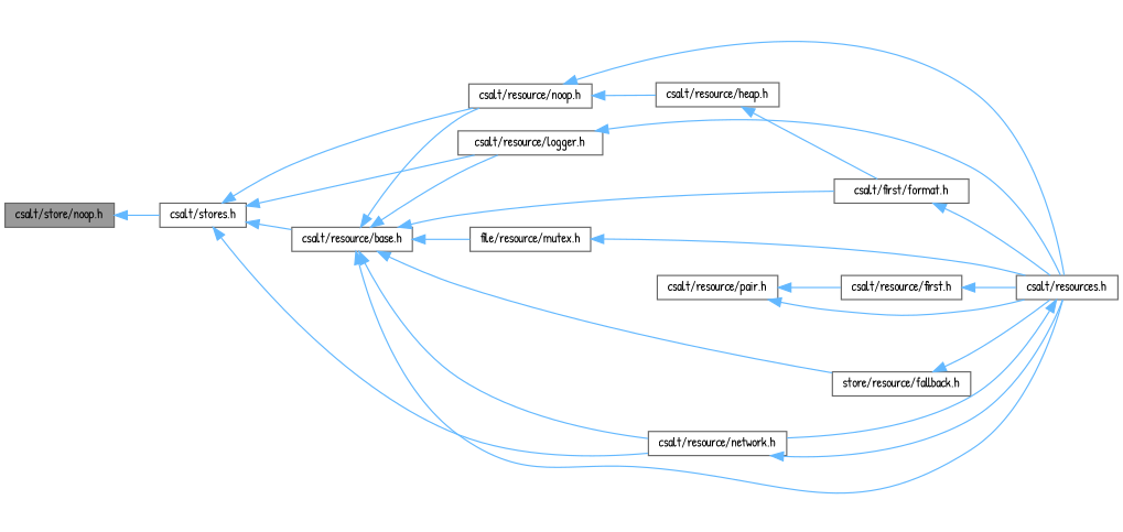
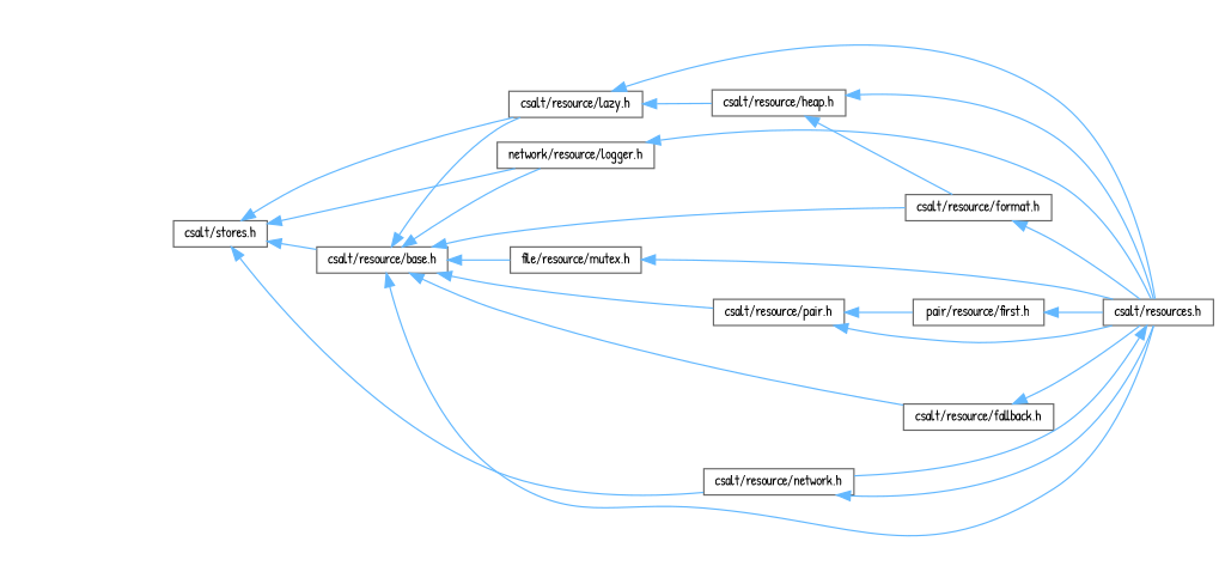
  digraph {
    fontname="Patrick Hand"
    rankdir=LR
    node [color=grey40 fillcolor=white fontname="Patrick Hand" fontsize=10 shape=box style=filled]
    edge [color=steelblue1 dir=back fontname="Patrick Hand" fontsize=10 labelfontname=Helvetica labelfontsize=10 style=solid]
-   n1 [color=gray40 fillcolor=grey60 fontcolor=black height=0.2 label="csalt/store/noop.h" width=0.4]
    n2 [height=0.2 label="csalt/stores.h" width=0.4]
    n3 [height=0.2 label="csalt/resource/base.h" width=0.4]
    n4 [height=0.2 label="csalt/resource/network.h" width=0.4]
-   n5 [height=0.2 label="csalt/resource/noop.h" width=0.4]
-   n6 [height=0.2 label="csalt/resource/logger.h" width=0.4]
-   n7 [height=0.2 label="store/resource/fallback.h" width=0.4]
+   n5 [height=0.2 label="csalt/resource/lazy.h" width=0.4]
+   n6 [height=0.2 label="network/resource/logger.h" width=0.4]
+   n7 [height=0.2 label="csalt/resource/fallback.h" width=0.4]
    n8 [height=0.2 label="csalt/resources.h" width=0.4]
-   n9 [height=0.2 label="csalt/first/format.h" width=0.4]
+   n9 [height=0.2 label="csalt/resource/format.h" width=0.4]
    n10 [height=0.2 label="file/resource/mutex.h" width=0.4]
    n11 [height=0.2 label="csalt/resource/pair.h" width=0.4]
    n12 [height=0.2 label="csalt/resource/heap.h" width=0.4]
-   n13 [height=0.2 label="csalt/resource/first.h" width=0.4]
-   n1 -> n2
+   n13 [height=0.2 label="pair/resource/first.h" width=0.4]
    n2 -> n3
    n2 -> n4
    n2 -> n5
    n2 -> n6
    n3 -> n5
    n3 -> n6
    n3 -> n7
    n3 -> n8
    n3 -> n9
    n3 -> n10
-   n3 -> n4
+   n3 -> n11
    n4 -> n8
    n5 -> n8
    n5 -> n12
    n6 -> n8
    n7 -> n8
    n8 -> n4
    n9 -> n8
    n10 -> n8
    n11 -> n8
    n11 -> n13
+   n12 -> n8
    n12 -> n9
    n13 -> n8
  }
